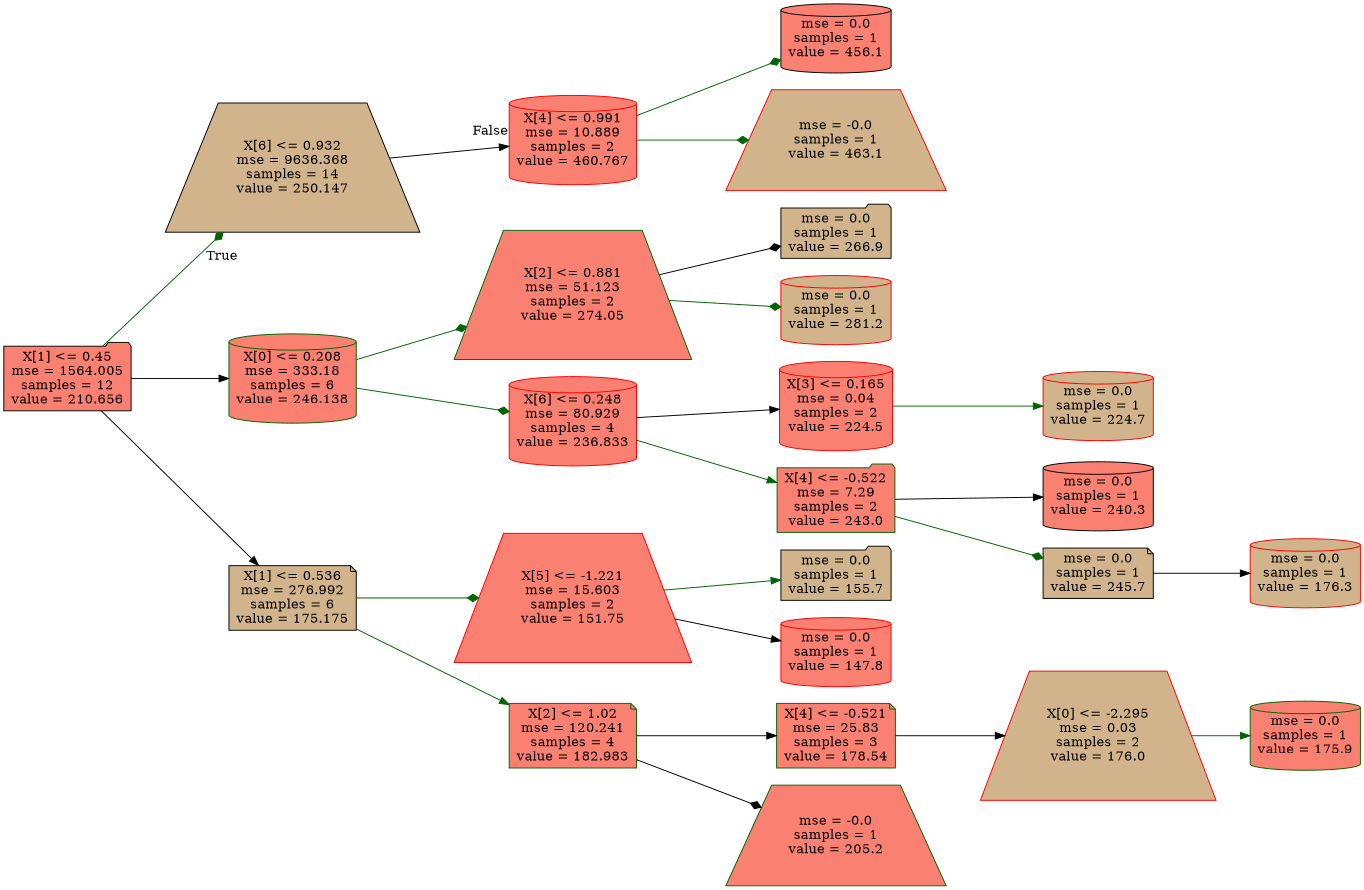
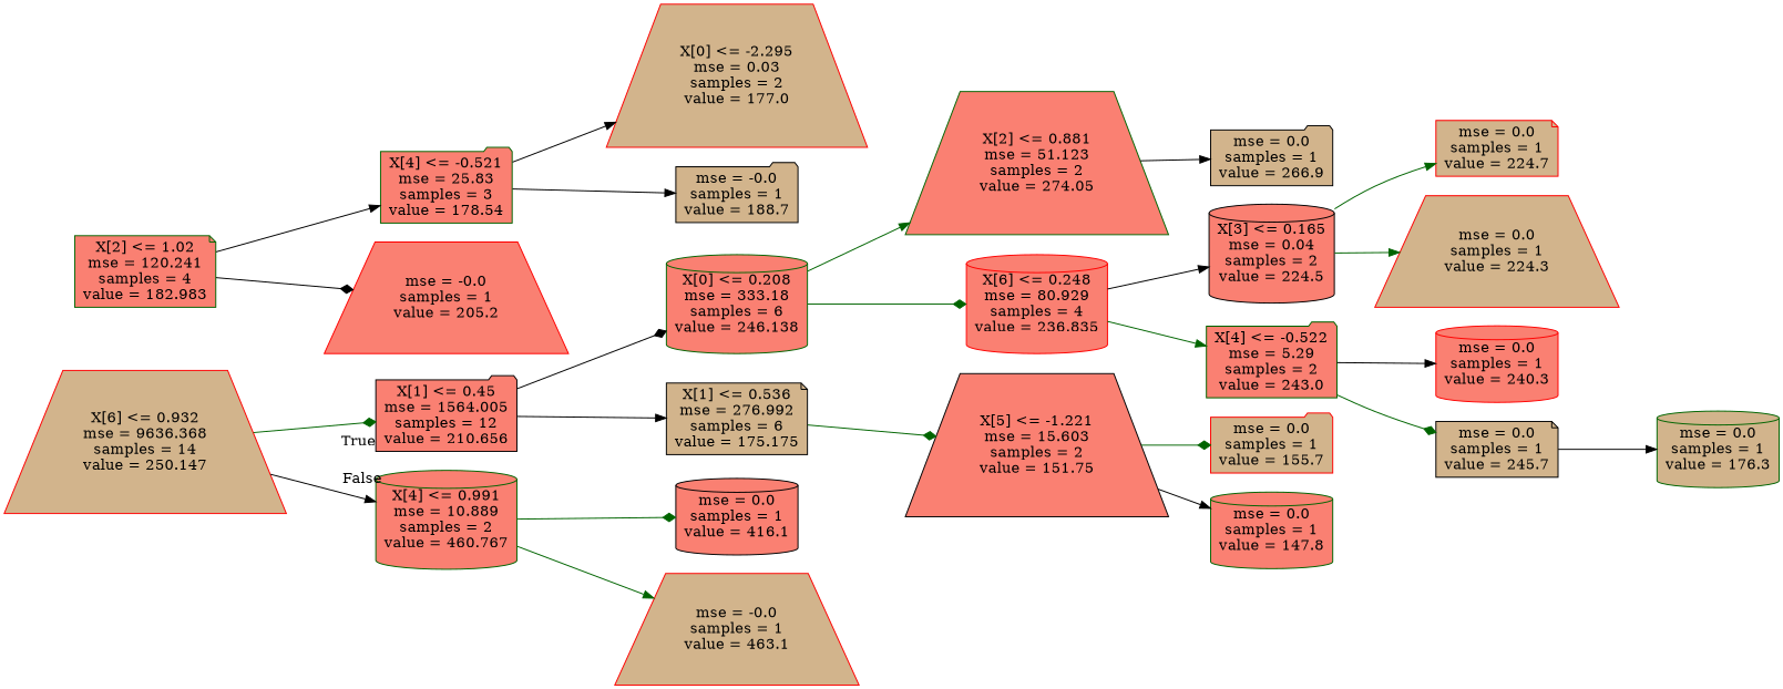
  digraph {
    rankdir=LR
    node [color=red fillcolor=salmon shape=cylinder style=filled]
    edge [arrowhead=normal color=darkgreen]
-   n1 [color=black fillcolor=tan label="X[6] <= 0.932\nmse = 9636.368\nsamples = 14\nvalue = 250.147" shape=trapezium]
+   n1 [fillcolor=tan label="X[6] <= 0.932\nmse = 9636.368\nsamples = 14\nvalue = 250.147" shape=trapezium]
    n2 [color=black label="X[1] <= 0.45\nmse = 1564.005\nsamples = 12\nvalue = 210.656" shape=folder]
-   n3 [label="X[4] <= 0.991\nmse = 10.889\nsamples = 2\nvalue = 460.767"]
+   n3 [color=darkgreen label="X[4] <= 0.991\nmse = 10.889\nsamples = 2\nvalue = 460.767"]
    n4 [color=darkgreen label="X[0] <= 0.208\nmse = 333.18\nsamples = 6\nvalue = 246.138"]
    n5 [color=black fillcolor=tan label="X[1] <= 0.536\nmse = 276.992\nsamples = 6\nvalue = 175.175" shape=note]
-   n6 [color=black label="mse = 0.0\nsamples = 1\nvalue = 456.1"]
+   n6 [color=black label="mse = 0.0\nsamples = 1\nvalue = 416.1"]
    n7 [fillcolor=tan label="mse = -0.0\nsamples = 1\nvalue = 463.1" shape=trapezium]
    n8 [color=darkgreen label="X[2] <= 0.881\nmse = 51.123\nsamples = 2\nvalue = 274.05" shape=trapezium]
-   n9 [label="X[6] <= 0.248\nmse = 80.929\nsamples = 4\nvalue = 236.833"]
-   n10 [label="X[5] <= -1.221\nmse = 15.603\nsamples = 2\nvalue = 151.75" shape=trapezium]
+   n9 [label="X[6] <= 0.248\nmse = 80.929\nsamples = 4\nvalue = 236.835"]
+   n10 [color=black label="X[5] <= -1.221\nmse = 15.603\nsamples = 2\nvalue = 151.75" shape=trapezium]
    n11 [color=darkgreen label="X[2] <= 1.02\nmse = 120.241\nsamples = 4\nvalue = 182.983" shape=note]
    n12 [color=black fillcolor=tan label="mse = 0.0\nsamples = 1\nvalue = 266.9" shape=folder]
-   n13 [fillcolor=tan label="mse = 0.0\nsamples = 1\nvalue = 281.2"]
-   n14 [label="X[3] <= 0.165\nmse = 0.04\nsamples = 2\nvalue = 224.5"]
-   n15 [color=darkgreen label="X[4] <= -0.522\nmse = 7.29\nsamples = 2\nvalue = 243.0" shape=folder]
-   n16 [fillcolor=tan label="mse = 0.0\nsamples = 1\nvalue = 224.7"]
-   n18 [color=black label="mse = 0.0\nsamples = 1\nvalue = 240.3"]
+   n14 [color=black label="X[3] <= 0.165\nmse = 0.04\nsamples = 2\nvalue = 224.5"]
+   n15 [color=darkgreen label="X[4] <= -0.522\nmse = 5.29\nsamples = 2\nvalue = 243.0" shape=folder]
+   n16 [fillcolor=tan label="mse = 0.0\nsamples = 1\nvalue = 224.7" shape=note]
+   n17 [fillcolor=tan label="mse = 0.0\nsamples = 1\nvalue = 224.3" shape=trapezium]
+   n18 [label="mse = 0.0\nsamples = 1\nvalue = 240.3"]
    n19 [color=black fillcolor=tan label="mse = 0.0\nsamples = 1\nvalue = 245.7" shape=note]
-   n20 [fillcolor=tan label="mse = 0.0\nsamples = 1\nvalue = 176.3"]
-   n21 [color=black fillcolor=tan label="mse = 0.0\nsamples = 1\nvalue = 155.7" shape=folder]
-   n22 [label="mse = 0.0\nsamples = 1\nvalue = 147.8"]
-   n23 [color=darkgreen label="X[4] <= -0.521\nmse = 25.83\nsamples = 3\nvalue = 178.54" shape=note]
-   n24 [color=darkgreen label="mse = -0.0\nsamples = 1\nvalue = 205.2" shape=trapezium]
-   n25 [fillcolor=tan label="X[0] <= -2.295\nmse = 0.03\nsamples = 2\nvalue = 176.0" shape=trapezium]
-   n27 [color=darkgreen label="mse = 0.0\nsamples = 1\nvalue = 175.9"]
-   n2 -> n1 [arrowhead=diamond headlabel=True labelangle=45 labeldistance=2.5]
+   n20 [color=darkgreen fillcolor=tan label="mse = 0.0\nsamples = 1\nvalue = 176.3"]
+   n21 [fillcolor=tan label="mse = 0.0\nsamples = 1\nvalue = 155.7" shape=folder]
+   n22 [color=darkgreen label="mse = 0.0\nsamples = 1\nvalue = 147.8"]
+   n23 [color=darkgreen label="X[4] <= -0.521\nmse = 25.83\nsamples = 3\nvalue = 178.54" shape=folder]
+   n24 [label="mse = -0.0\nsamples = 1\nvalue = 205.2" shape=trapezium]
+   n25 [fillcolor=tan label="X[0] <= -2.295\nmse = 0.03\nsamples = 2\nvalue = 177.0" shape=trapezium]
+   n26 [color=black fillcolor=tan label="mse = -0.0\nsamples = 1\nvalue = 188.7" shape=folder]
+   n1 -> n2 [arrowhead=diamond headlabel=True labelangle=45 labeldistance=2.5]
    n1 -> n3 [color=black headlabel=False labelangle=-45 labeldistance=2.5]
-   n2 -> n4 [color=black]
+   n2 -> n4 [arrowhead=diamond color=black]
    n2 -> n5 [color=black]
    n3 -> n6 [arrowhead=diamond]
-   n3 -> n7 [arrowhead=diamond]
-   n4 -> n8 [arrowhead=diamond]
+   n3 -> n7
+   n4 -> n8
    n4 -> n9 [arrowhead=diamond]
    n5 -> n10 [arrowhead=diamond]
-   n5 -> n11
-   n8 -> n12 [arrowhead=diamond color=black]
-   n8 -> n13 [arrowhead=diamond]
+   n8 -> n12 [color=black]
    n9 -> n14 [color=black]
    n9 -> n15
-   n10 -> n21
+   n10 -> n21 [arrowhead=diamond]
    n10 -> n22 [color=black]
    n11 -> n23 [color=black]
    n11 -> n24 [arrowhead=diamond color=black]
    n14 -> n16
+   n14 -> n17
    n15 -> n18 [color=black]
    n15 -> n19 [arrowhead=diamond]
    n19 -> n20 [color=black]
    n23 -> n25 [color=black]
-   n25 -> n27
+   n23 -> n26 [color=black]
  }
